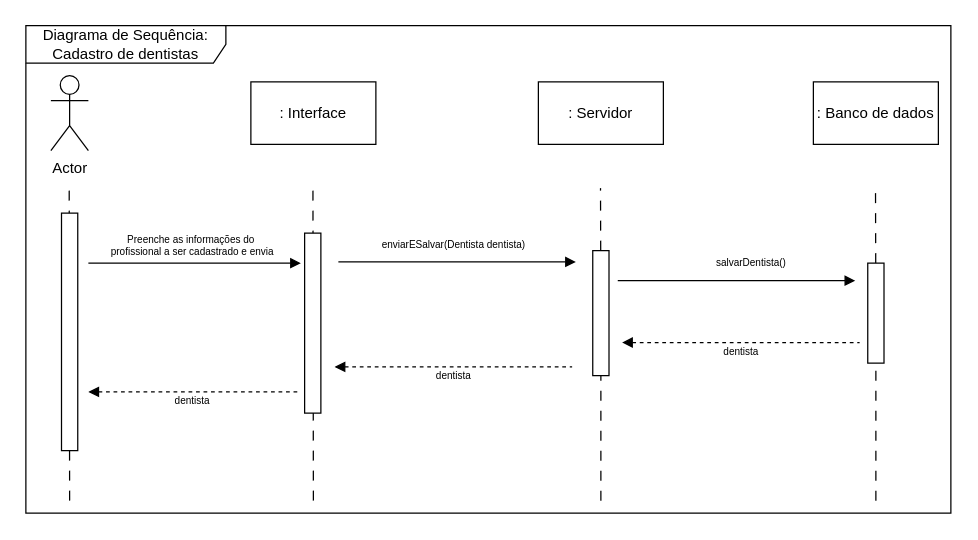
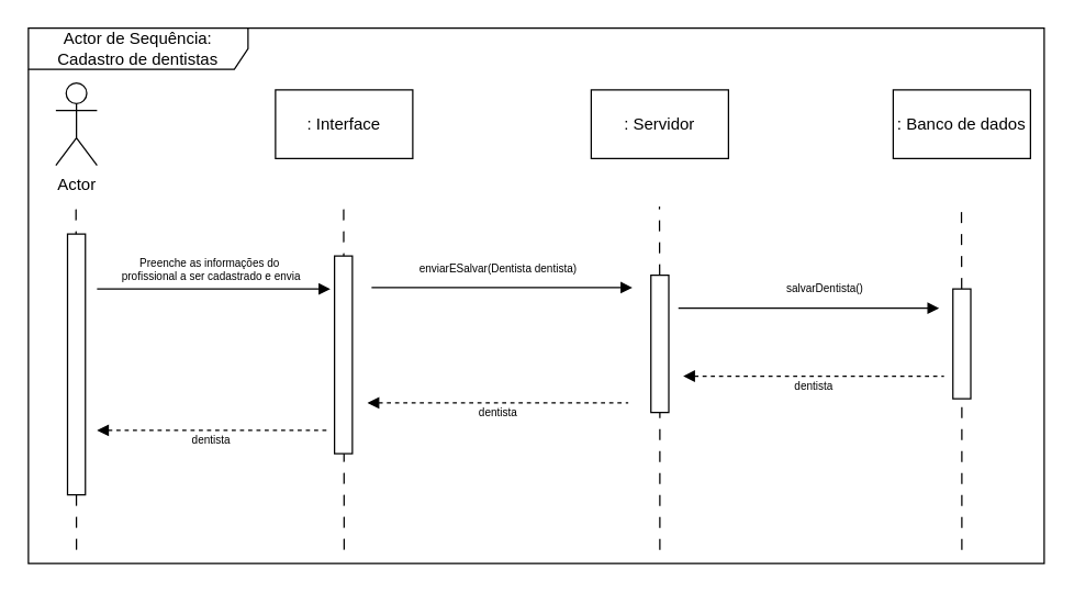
  <mxCell id="0" />
  <mxCell id="1" parent="0" />
  <mxCell id="2" value="Actor" style="shape=umlActor;verticalLabelPosition=bottom;verticalAlign=top;html=1;" parent="1" vertex="1"><mxGeometry x="40" y="60" width="30" height="60" as="geometry" /></mxCell>
  <mxCell id="3" value="" style="endArrow=none;html=1;rounded=0;dashed=1;dashPattern=8 8;" parent="1" edge="1"><mxGeometry width="50" height="50" relative="1" as="geometry"><mxPoint x="55" y="400" as="sourcePoint" /><mxPoint x="54.66" y="150" as="targetPoint" /></mxGeometry></mxCell>
  <mxCell id="4" value=": Interface" style="rounded=0;whiteSpace=wrap;html=1;" parent="1" vertex="1"><mxGeometry x="200" y="65" width="100" height="50" as="geometry" /></mxCell>
  <mxCell id="5" value="" style="endArrow=none;html=1;rounded=0;dashed=1;dashPattern=8 8;" parent="1" edge="1"><mxGeometry width="50" height="50" relative="1" as="geometry"><mxPoint x="250" y="400" as="sourcePoint" /><mxPoint x="249.66" y="150" as="targetPoint" /></mxGeometry></mxCell>
  <mxCell id="6" value="" style="html=1;verticalAlign=bottom;labelBackgroundColor=none;endArrow=block;endFill=1;rounded=0;" parent="1" edge="1"><mxGeometry width="160" relative="1" as="geometry"><mxPoint x="70" y="210" as="sourcePoint" /><mxPoint x="240" y="210" as="targetPoint" /></mxGeometry></mxCell>
  <mxCell id="7" value="Preenche as informações do&amp;nbsp;&lt;div&gt;profissional a ser cadastrado e envia&lt;/div&gt;" style="text;html=1;align=center;verticalAlign=middle;resizable=0;points=[];autosize=1;strokeColor=none;fillColor=none;fontSize=8;" parent="1" vertex="1"><mxGeometry x="78" y="181" width="150" height="30" as="geometry" /></mxCell>
  <mxCell id="8" value=": Servidor" style="rounded=0;whiteSpace=wrap;html=1;" parent="1" vertex="1"><mxGeometry x="430" y="65" width="100" height="50" as="geometry" /></mxCell>
  <mxCell id="9" value="" style="endArrow=none;html=1;rounded=0;dashed=1;dashPattern=8 8;" parent="1" source="13" edge="1"><mxGeometry width="50" height="50" relative="1" as="geometry"><mxPoint x="480.05" y="540" as="sourcePoint" /><mxPoint x="479.71" y="150" as="targetPoint" /></mxGeometry></mxCell>
  <mxCell id="10" value="" style="rounded=0;whiteSpace=wrap;html=1;" parent="1" vertex="1"><mxGeometry x="243" y="186" width="13" height="144" as="geometry" /></mxCell>
  <mxCell id="11" value="" style="html=1;verticalAlign=bottom;labelBackgroundColor=none;endArrow=block;endFill=1;rounded=0;" parent="1" edge="1"><mxGeometry width="160" relative="1" as="geometry"><mxPoint x="270" y="209" as="sourcePoint" /><mxPoint x="460" y="209" as="targetPoint" /></mxGeometry></mxCell>
  <mxCell id="12" value="" style="endArrow=none;html=1;rounded=0;dashed=1;dashPattern=8 8;" parent="1" target="13" edge="1"><mxGeometry width="50" height="50" relative="1" as="geometry"><mxPoint x="480" y="400" as="sourcePoint" /><mxPoint x="479.71" y="150" as="targetPoint" /></mxGeometry></mxCell>
  <mxCell id="13" value="" style="rounded=0;whiteSpace=wrap;html=1;" parent="1" vertex="1"><mxGeometry x="473.5" y="200" width="13" height="100" as="geometry" /></mxCell>
  <mxCell id="14" value="enviarESalvar(Dentista dentista)" style="text;html=1;align=center;verticalAlign=middle;resizable=0;points=[];autosize=1;strokeColor=none;fillColor=none;fontSize=8;" parent="1" vertex="1"><mxGeometry x="292" y="185" width="140" height="20" as="geometry" /></mxCell>
  <mxCell id="15" value=": Banco de dados" style="rounded=0;whiteSpace=wrap;html=1;" parent="1" vertex="1"><mxGeometry x="650" y="65" width="100" height="50" as="geometry" /></mxCell>
  <mxCell id="16" value="" style="endArrow=none;html=1;rounded=0;dashed=1;dashPattern=8 8;" parent="1" source="18" edge="1"><mxGeometry width="50" height="50" relative="1" as="geometry"><mxPoint x="700.05" y="540" as="sourcePoint" /><mxPoint x="699.71" y="150" as="targetPoint" /></mxGeometry></mxCell>
  <mxCell id="17" value="" style="endArrow=none;html=1;rounded=0;dashed=1;dashPattern=8 8;" parent="1" target="18" edge="1"><mxGeometry width="50" height="50" relative="1" as="geometry"><mxPoint x="700" y="400" as="sourcePoint" /><mxPoint x="699.71" y="150" as="targetPoint" /></mxGeometry></mxCell>
  <mxCell id="18" value="" style="rounded=0;whiteSpace=wrap;html=1;" parent="1" vertex="1"><mxGeometry x="693.5" y="210" width="13" height="80" as="geometry" /></mxCell>
  <mxCell id="19" value="" style="html=1;verticalAlign=bottom;labelBackgroundColor=none;endArrow=block;endFill=1;rounded=0;" parent="1" edge="1"><mxGeometry width="160" relative="1" as="geometry"><mxPoint x="493.5" y="224" as="sourcePoint" /><mxPoint x="683.5" y="224" as="targetPoint" /></mxGeometry></mxCell>
  <mxCell id="20" value="salvarDentista()" style="text;html=1;align=center;verticalAlign=middle;resizable=0;points=[];autosize=1;strokeColor=none;fillColor=none;fontSize=8;" parent="1" vertex="1"><mxGeometry x="560" y="200" width="80" height="20" as="geometry" /></mxCell>
  <mxCell id="21" value="" style="html=1;verticalAlign=bottom;labelBackgroundColor=none;endArrow=none;endFill=0;rounded=0;startArrow=block;startFill=1;dashed=1;" parent="1" edge="1"><mxGeometry width="160" relative="1" as="geometry"><mxPoint x="497" y="273.5" as="sourcePoint" /><mxPoint x="687" y="273.5" as="targetPoint" /></mxGeometry></mxCell>
  <mxCell id="22" value="dentista" style="text;html=1;align=center;verticalAlign=middle;resizable=0;points=[];autosize=1;strokeColor=none;fillColor=none;fontSize=8;" parent="1" vertex="1"><mxGeometry x="567" y="270.5" width="50" height="20" as="geometry" /></mxCell>
  <mxCell id="23" value="" style="html=1;verticalAlign=bottom;labelBackgroundColor=none;endArrow=none;endFill=0;rounded=0;startArrow=block;startFill=1;dashed=1;" parent="1" edge="1"><mxGeometry width="160" relative="1" as="geometry"><mxPoint x="267" y="293" as="sourcePoint" /><mxPoint x="457" y="293" as="targetPoint" /></mxGeometry></mxCell>
  <mxCell id="24" value="dentista" style="text;html=1;align=center;verticalAlign=middle;resizable=0;points=[];autosize=1;strokeColor=none;fillColor=none;fontSize=8;" parent="1" vertex="1"><mxGeometry x="337" y="290" width="50" height="20" as="geometry" /></mxCell>
  <mxCell id="25" value="" style="rounded=0;whiteSpace=wrap;html=1;" parent="1" vertex="1"><mxGeometry x="48.5" y="170" width="13" height="190" as="geometry" /></mxCell>
  <mxCell id="26" value="" style="html=1;verticalAlign=bottom;labelBackgroundColor=none;endArrow=none;endFill=0;rounded=0;startArrow=block;startFill=1;dashed=1;" parent="1" edge="1"><mxGeometry width="160" relative="1" as="geometry"><mxPoint x="70" y="313" as="sourcePoint" /><mxPoint x="238.5" y="313" as="targetPoint" /></mxGeometry></mxCell>
  <mxCell id="27" value="dentista" style="text;html=1;align=center;verticalAlign=middle;resizable=0;points=[];autosize=1;strokeColor=none;fillColor=none;fontSize=8;" parent="1" vertex="1"><mxGeometry x="128" y="310" width="50" height="20" as="geometry" /></mxCell>
- <mxCell id="28" value="Diagrama de Sequência:&lt;div&gt;Cadastro de dentistas&lt;/div&gt;" style="shape=umlFrame;whiteSpace=wrap;html=1;pointerEvents=0;recursiveResize=0;container=1;collapsible=0;width=160;" vertex="1" parent="1"><mxGeometry x="20" y="20" width="740" height="390" as="geometry" /></mxCell>
+ <mxCell id="28" value="Actor de Sequência:&lt;div&gt;Cadastro de dentistas&lt;/div&gt;" style="shape=umlFrame;whiteSpace=wrap;html=1;pointerEvents=0;recursiveResize=0;container=1;collapsible=0;width=160;" vertex="1" parent="1"><mxGeometry x="20" y="20" width="740" height="390" as="geometry" /></mxCell>
